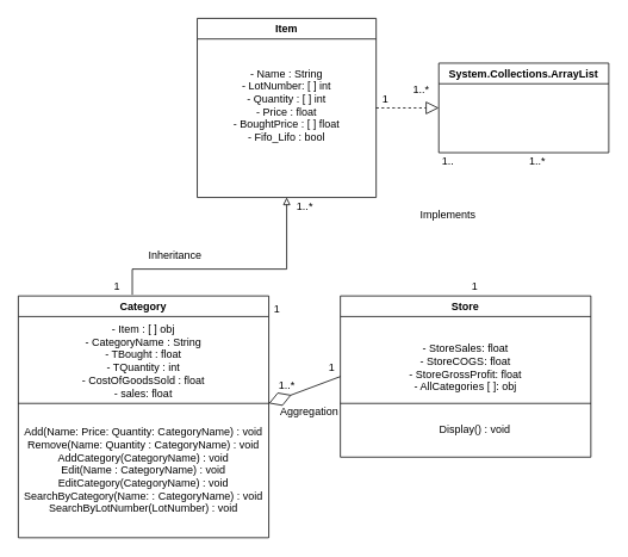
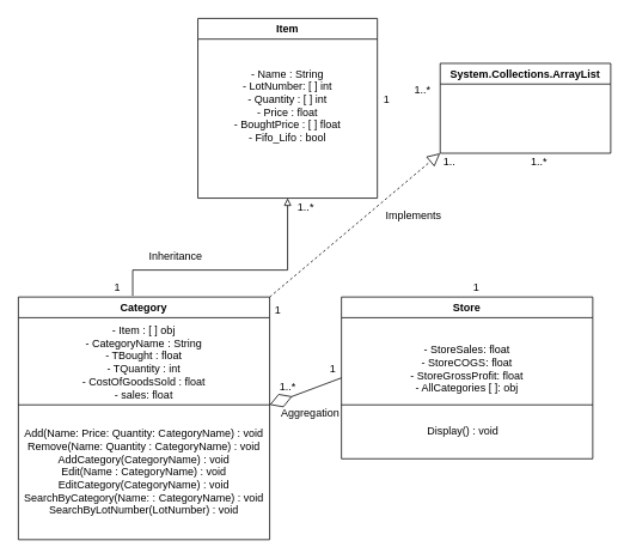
  <mxCell id="0" />
  <mxCell id="1" parent="0" />
  <mxCell id="2" value="Item" style="swimlane;whiteSpace=wrap;html=1;" parent="1" vertex="1"><mxGeometry x="220" y="20" width="200" height="200" as="geometry" /></mxCell>
  <mxCell id="3" value="&lt;br&gt;&lt;div&gt;- Name : String&lt;/div&gt;&lt;div&gt;- LotNumber: [ ] int&lt;/div&gt;&lt;div&gt;- Quantity : [ ] int&lt;/div&gt;&lt;div&gt;- Price : float&lt;br&gt;&lt;/div&gt;&lt;div&gt;- BoughtPrice : [ ] float&lt;/div&gt;&lt;div&gt;- Fifo_Lifo : bool &lt;br&gt;&lt;/div&gt;" style="text;strokeColor=none;align=center;fillColor=none;html=1;verticalAlign=middle;whiteSpace=wrap;rounded=0;" parent="2" vertex="1"><mxGeometry x="10" y="30" width="180" height="120" as="geometry" /></mxCell>
  <mxCell id="4" value="Category" style="swimlane;whiteSpace=wrap;html=1;" parent="1" vertex="1"><mxGeometry x="20" y="330" width="280" height="270" as="geometry" /></mxCell>
  <mxCell id="5" value="&lt;div&gt;- Item : [ ] obj&lt;/div&gt;&lt;div&gt;- CategoryName : String&lt;/div&gt;&lt;div&gt;- TBought : float&lt;/div&gt;&lt;div&gt;- TQuantity : int&lt;/div&gt;&lt;div&gt;- CostOfGoodsSold : float&lt;/div&gt;&lt;div&gt;- sales: float&lt;br&gt;&lt;/div&gt;&lt;div&gt;&lt;br&gt;&lt;/div&gt;" style="text;strokeColor=none;align=center;fillColor=none;html=1;verticalAlign=middle;whiteSpace=wrap;rounded=0;" parent="4" vertex="1"><mxGeometry x="40" y="40" width="200" height="80" as="geometry" /></mxCell>
  <mxCell id="6" value="&lt;div&gt;Add(Name: Price: Quantity: CategoryName) : void&lt;/div&gt;&lt;div&gt;Remove(Name: Quantity : CategoryName) : void&lt;/div&gt;&lt;div&gt;AddCategory(CategoryName) : void&lt;/div&gt;&lt;div&gt;Edit(Name : CategoryName) : void&lt;/div&gt;&lt;div&gt;EditCategory(CategoryName) : void&lt;/div&gt;&lt;div&gt;SearchByCategory(Name: : CategoryName) : void&lt;/div&gt;&lt;div&gt;SearchByLotNumber(LotNumber) : void&lt;br&gt;&lt;/div&gt;" style="text;strokeColor=none;align=center;fillColor=none;html=1;verticalAlign=middle;whiteSpace=wrap;rounded=0;" parent="4" vertex="1"><mxGeometry y="120" width="280" height="150" as="geometry" /></mxCell>
  <mxCell id="7" value="" style="edgeStyle=elbowEdgeStyle;elbow=vertical;endArrow=block;html=1;curved=0;rounded=0;entryX=0.5;entryY=1;entryDx=0;entryDy=0;exitX=0.455;exitY=-0.005;exitDx=0;exitDy=0;exitPerimeter=0;endFill=0;" parent="1" source="4" target="2" edge="1"><mxGeometry width="50" height="50" relative="1" as="geometry"><mxPoint x="300" y="450" as="sourcePoint" /><mxPoint x="350" y="400" as="targetPoint" /><Array as="points"><mxPoint x="250" y="300" /></Array></mxGeometry></mxCell>
  <mxCell id="8" value="" style="endArrow=none;html=1;rounded=0;" parent="1" edge="1"><mxGeometry width="50" height="50" relative="1" as="geometry"><mxPoint x="20" y="450" as="sourcePoint" /><mxPoint x="300" y="450" as="targetPoint" /></mxGeometry></mxCell>
  <mxCell id="9" value="System.Collections.ArrayList" style="swimlane;whiteSpace=wrap;html=1;" parent="1" vertex="1"><mxGeometry x="490" y="70" width="190" height="100" as="geometry" /></mxCell>
  <mxCell id="10" value="Store" style="swimlane;whiteSpace=wrap;html=1;" parent="1" vertex="1"><mxGeometry x="380" y="330" width="280" height="180" as="geometry" /></mxCell>
  <mxCell id="11" value="- StoreSales: float&lt;br&gt;- StoreCOGS: float&lt;br&gt;- StoreGrossProfit: float&lt;br&gt;- AllCategories [ ]: obj" style="text;strokeColor=none;align=center;fillColor=none;html=1;verticalAlign=middle;whiteSpace=wrap;rounded=0;" parent="10" vertex="1"><mxGeometry x="40" y="40" width="200" height="80" as="geometry" /></mxCell>
- <mxCell id="12" value="Display() : void" style="text;html=1;align=center;verticalAlign=middle;resizable=0;points=[];autosize=1;strokeColor=none;fillColor=none;" parent="10" vertex="1"><mxGeometry x="100" y="135" width="100" height="30" as="geometry" /></mxCell>
+ <mxCell id="12" value="Display() : void" style="text;html=1;align=center;verticalAlign=middle;resizable=0;points=[];autosize=1;strokeColor=none;fillColor=none;" parent="10" vertex="1"><mxGeometry x="85" y="135" width="100" height="30" as="geometry" /></mxCell>
  <mxCell id="13" value="" style="endArrow=none;html=1;rounded=0;" parent="1" edge="1"><mxGeometry width="50" height="50" relative="1" as="geometry"><mxPoint x="660" y="450" as="sourcePoint" /><mxPoint x="380" y="450" as="targetPoint" /><Array as="points" /></mxGeometry></mxCell>
- <mxCell id="14" value="" style="endArrow=block;dashed=1;endFill=0;endSize=12;html=1;rounded=0;exitX=1;exitY=0.5;exitDx=0;exitDy=0;entryX=0;entryY=0.5;entryDx=0;entryDy=0;" parent="1" source="2" target="9" edge="1"><mxGeometry width="160" relative="1" as="geometry"><mxPoint x="430" y="230" as="sourcePoint" /><mxPoint x="590" y="230" as="targetPoint" /></mxGeometry></mxCell>
  <mxCell id="15" value="" style="endArrow=diamondThin;endFill=0;endSize=24;html=1;rounded=0;exitX=0;exitY=0.5;exitDx=0;exitDy=0;entryX=1;entryY=0;entryDx=0;entryDy=0;" parent="1" source="10" target="6" edge="1"><mxGeometry width="160" relative="1" as="geometry"><mxPoint x="350" y="560" as="sourcePoint" /><mxPoint x="510" y="560" as="targetPoint" /></mxGeometry></mxCell>
  <mxCell id="16" value="1..*" style="text;html=1;align=center;verticalAlign=middle;resizable=0;points=[];autosize=1;strokeColor=none;fillColor=none;" parent="1" vertex="1"><mxGeometry x="300" y="415" width="40" height="30" as="geometry" /></mxCell>
  <mxCell id="17" value="1..*" style="text;html=1;align=center;verticalAlign=middle;resizable=0;points=[];autosize=1;strokeColor=none;fillColor=none;" parent="1" vertex="1"><mxGeometry x="320" y="215" width="40" height="30" as="geometry" /></mxCell>
  <mxCell id="18" value="1" style="text;html=1;align=center;verticalAlign=middle;resizable=0;points=[];autosize=1;strokeColor=none;fillColor=none;" parent="1" vertex="1"><mxGeometry x="355" y="395" width="30" height="30" as="geometry" /></mxCell>
  <mxCell id="19" value="1" style="text;html=1;align=center;verticalAlign=middle;resizable=0;points=[];autosize=1;strokeColor=none;fillColor=none;" parent="1" vertex="1"><mxGeometry x="115" y="305" width="30" height="30" as="geometry" /></mxCell>
  <mxCell id="20" value="1" style="text;html=1;align=center;verticalAlign=middle;resizable=0;points=[];autosize=1;strokeColor=none;fillColor=none;" parent="1" vertex="1"><mxGeometry x="515" y="305" width="30" height="30" as="geometry" /></mxCell>
  <mxCell id="21" value="1" style="text;html=1;align=center;verticalAlign=middle;resizable=0;points=[];autosize=1;strokeColor=none;fillColor=none;" parent="1" vertex="1"><mxGeometry x="415" y="95" width="30" height="30" as="geometry" /></mxCell>
  <mxCell id="22" value="1..*" style="text;html=1;align=center;verticalAlign=middle;resizable=0;points=[];autosize=1;strokeColor=none;fillColor=none;" parent="1" vertex="1"><mxGeometry x="580" y="165" width="40" height="30" as="geometry" /></mxCell>
  <mxCell id="23" value="1..*" style="text;html=1;align=center;verticalAlign=middle;resizable=0;points=[];autosize=1;strokeColor=none;fillColor=none;" parent="1" vertex="1"><mxGeometry x="450" y="85" width="40" height="30" as="geometry" /></mxCell>
+ <mxCell id="24" value="" style="endArrow=block;dashed=1;endFill=0;endSize=12;html=1;rounded=0;exitX=1;exitY=0;exitDx=0;exitDy=0;entryX=0;entryY=1;entryDx=0;entryDy=0;" edge="1" parent="1" source="4" target="9"><mxGeometry width="160" relative="1" as="geometry"><mxPoint x="200" y="250" as="sourcePoint" /><mxPoint x="360" y="250" as="targetPoint" /></mxGeometry></mxCell>
  <mxCell id="25" value="1.." style="text;html=1;align=center;verticalAlign=middle;resizable=0;points=[];autosize=1;strokeColor=none;fillColor=none;" vertex="1" parent="1"><mxGeometry x="480" y="165" width="40" height="30" as="geometry" /></mxCell>
  <mxCell id="26" value="1" style="text;html=1;align=center;verticalAlign=middle;resizable=0;points=[];autosize=1;strokeColor=none;fillColor=none;" vertex="1" parent="1"><mxGeometry x="294" y="330" width="30" height="30" as="geometry" /></mxCell>
- <mxCell id="27" value="Implements" style="text;html=1;align=center;verticalAlign=middle;resizable=0;points=[];autosize=1;strokeColor=none;fillColor=none;" vertex="1" parent="1"><mxGeometry x="455" y="225" width="90" height="30" as="geometry" /></mxCell>
+ <mxCell id="27" value="Implements" style="text;html=1;align=center;verticalAlign=middle;resizable=0;points=[];autosize=1;strokeColor=none;fillColor=none;" vertex="1" parent="1"><mxGeometry x="415" y="225" width="90" height="30" as="geometry" /></mxCell>
  <mxCell id="28" value="Aggregation" style="text;html=1;align=center;verticalAlign=middle;resizable=0;points=[];autosize=1;strokeColor=none;fillColor=none;" vertex="1" parent="1"><mxGeometry x="300" y="445" width="90" height="30" as="geometry" /></mxCell>
  <mxCell id="29" value="Inheritance" style="text;html=1;align=center;verticalAlign=middle;resizable=0;points=[];autosize=1;strokeColor=none;fillColor=none;" vertex="1" parent="1"><mxGeometry x="155" y="270" width="80" height="30" as="geometry" /></mxCell>
